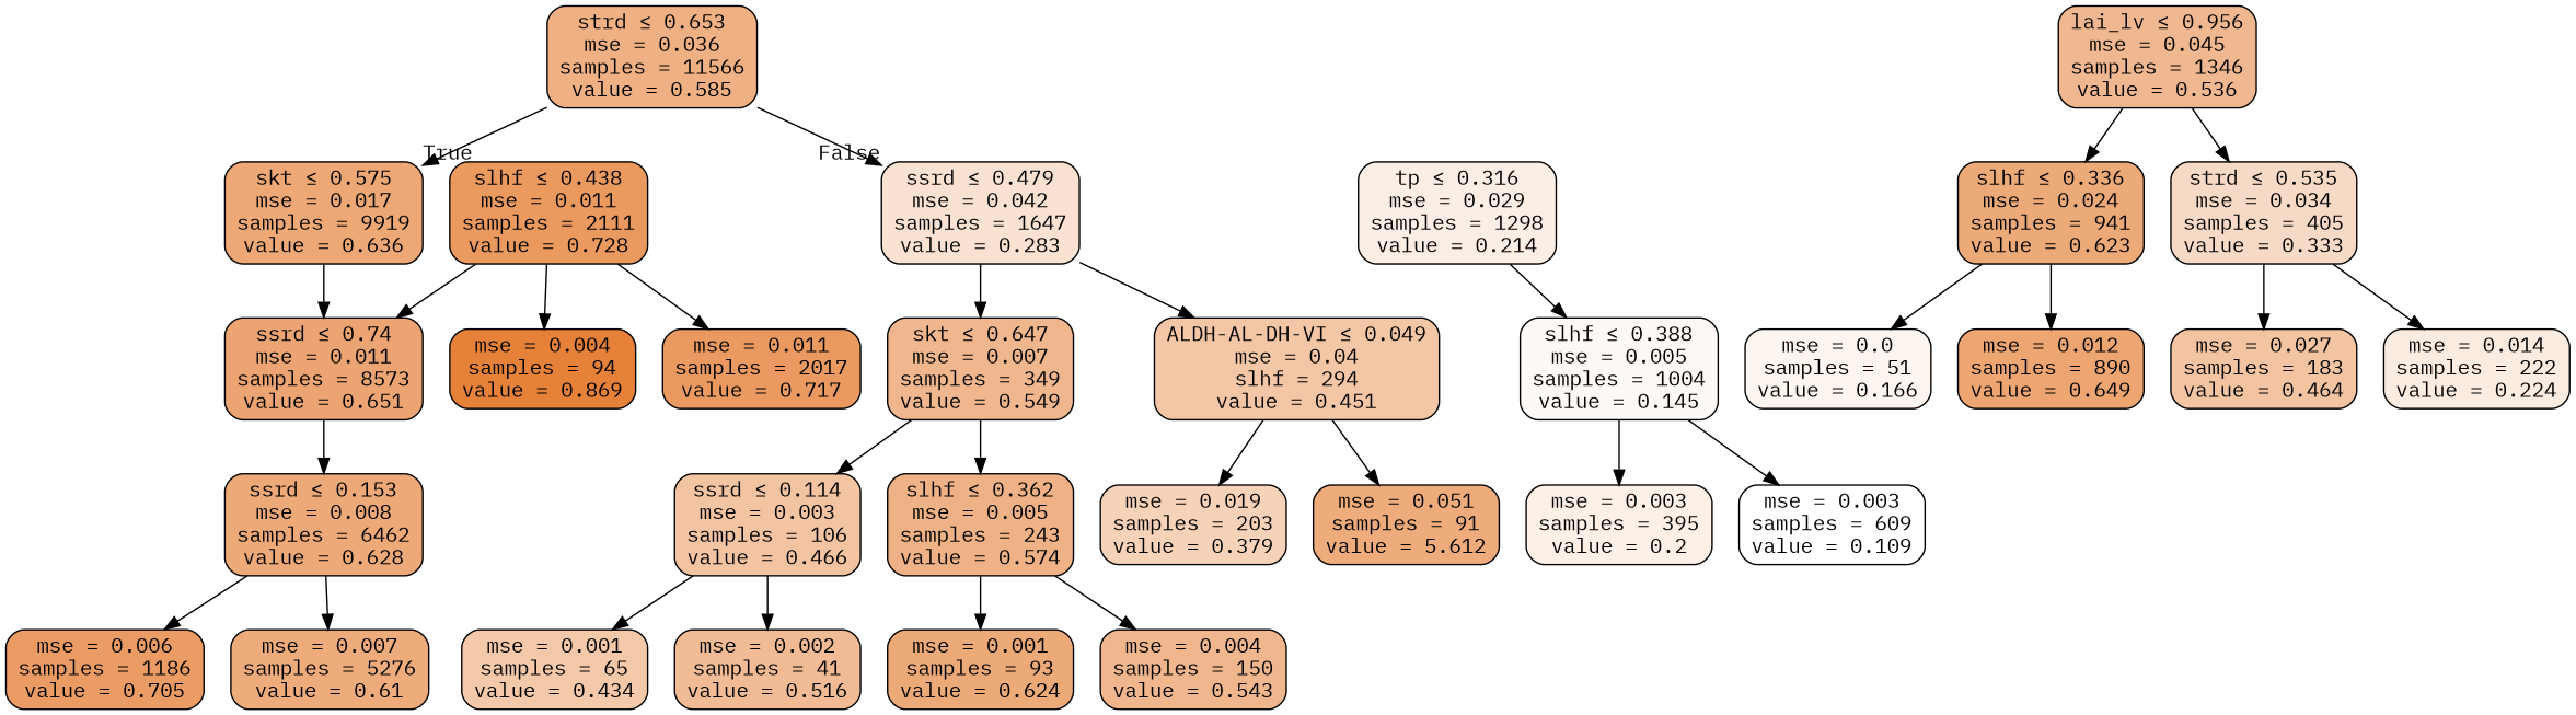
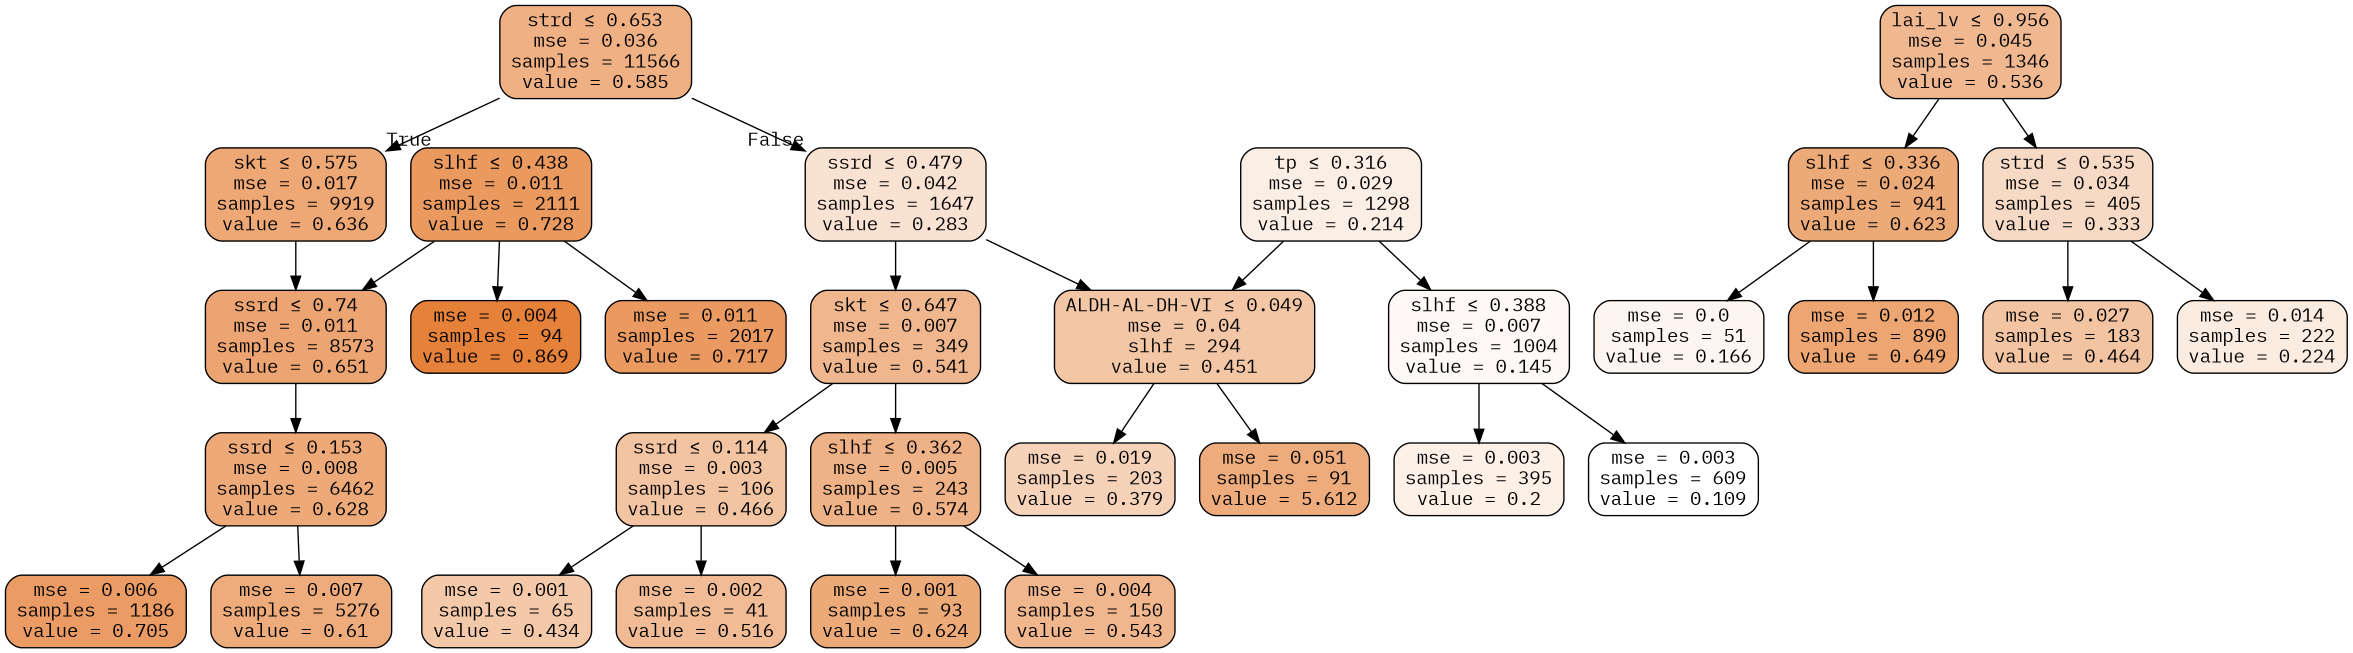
  digraph {
    fontname="IBM Plex Mono"
    node [color=black fillcolor="#edaa79" fontname="IBM Plex Mono" shape=box style="filled, rounded"]
    edge [fontname="IBM Plex Mono"]
    n1 [fillcolor="#efb083" label=<strd &le; 0.653<br/>mse = 0.036<br/>samples = 11566<br/>value = 0.585>]
    n2 [fillcolor="#eda876" label=<skt &le; 0.575<br/>mse = 0.017<br/>samples = 9919<br/>value = 0.636>]
    n3 [fillcolor="#f9e2d2" label=<ssrd &le; 0.479<br/>mse = 0.042<br/>samples = 1647<br/>value = 0.283>]
    n4 [fillcolor="#eca572" label=<ssrd &le; 0.74<br/>mse = 0.011<br/>samples = 8573<br/>value = 0.651>]
-   n5 [fillcolor="#f0b78f" label=<skt &le; 0.647<br/>mse = 0.007<br/>samples = 349<br/>value = 0.549>]
+   n5 [fillcolor="#f0b78f" label=<skt &le; 0.647<br/>mse = 0.007<br/>samples = 349<br/>value = 0.541>]
    n6 [fillcolor="#f3c6a6" label=<ALDH-AL-DH-VI &le; 0.049<br/>mse = 0.04<br/>slhf = 294<br/>value = 0.451>]
    n7 [fillcolor="#eda978" label=<ssrd &le; 0.153<br/>mse = 0.008<br/>samples = 6462<br/>value = 0.628>]
    n8 [fillcolor="#f0b890" label=<lai_lv &le; 0.956<br/>mse = 0.045<br/>samples = 1346<br/>value = 0.536>]
    n9 [label=<slhf &le; 0.336<br/>mse = 0.024<br/>samples = 941<br/>value = 0.623>]
    n10 [fillcolor="#f7dac5" label=<strd &le; 0.535<br/>mse = 0.034<br/>samples = 405<br/>value = 0.333>]
    n11 [fillcolor="#eb9c64" label=<mse = 0.006<br/>samples = 1186<br/>value = 0.705>]
    n12 [fillcolor="#eeac7c" label=<mse = 0.007<br/>samples = 5276<br/>value = 0.61>]
    n13 [fillcolor="#ea995f" label=<slhf &le; 0.438<br/>mse = 0.011<br/>samples = 2111<br/>value = 0.728>]
    n14 [fillcolor="#e58139" label=<mse = 0.004<br/>samples = 94<br/>value = 0.869>]
    n15 [fillcolor="#ea9a61" label=<mse = 0.011<br/>samples = 2017<br/>value = 0.717>]
    n16 [fillcolor="#fdf6f0" label=<mse = 0.0<br/>samples = 51<br/>value = 0.166>]
    n17 [fillcolor="#eda572" label=<mse = 0.012<br/>samples = 890<br/>value = 0.649>]
    n18 [fillcolor="#f3c4a2" label=<mse = 0.027<br/>samples = 183<br/>value = 0.464>]
    n19 [fillcolor="#fbece1" label=<mse = 0.014<br/>samples = 222<br/>value = 0.224>]
    n20 [fillcolor="#efb286" label=<slhf &le; 0.362<br/>mse = 0.005<br/>samples = 243<br/>value = 0.574>]
    n21 [fillcolor="#f3c4a2" label=<ssrd &le; 0.114<br/>mse = 0.003<br/>samples = 106<br/>value = 0.466>]
    n22 [fillcolor="#fbeee4" label=<tp &le; 0.316<br/>mse = 0.029<br/>samples = 1298<br/>value = 0.214>]
-   n23 [fillcolor="#fef9f6" label=<slhf &le; 0.388<br/>mse = 0.005<br/>samples = 1004<br/>value = 0.145>]
+   n23 [fillcolor="#fef9f6" label=<slhf &le; 0.388<br/>mse = 0.007<br/>samples = 1004<br/>value = 0.145>]
    n24 [label=<mse = 0.001<br/>samples = 93<br/>value = 0.624>]
    n25 [fillcolor="#f0b78e" label=<mse = 0.004<br/>samples = 150<br/>value = 0.543>]
    n26 [fillcolor="#f4c9aa" label=<mse = 0.001<br/>samples = 65<br/>value = 0.434>]
    n27 [fillcolor="#f1bc95" label=<mse = 0.002<br/>samples = 41<br/>value = 0.516>]
    n28 [fillcolor="#eeac7c" label=<mse = 0.051<br/>samples = 91<br/>value = 5.612>]
    n29 [fillcolor="#f6d2b9" label=<mse = 0.019<br/>samples = 203<br/>value = 0.379>]
    n30 [fillcolor="#ffffff" label=<mse = 0.003<br/>samples = 609<br/>value = 0.109>]
    n31 [fillcolor="#fcf0e7" label=<mse = 0.003<br/>samples = 395<br/>value = 0.2>]
    n1 -> n2 [headlabel=True labelangle=45 labeldistance=2.5]
    n1 -> n3 [headlabel=False labelangle=-45 labeldistance=2.5]
    n2 -> n4
    n3 -> n5
    n3 -> n6
    n4 -> n7
    n5 -> n20
    n5 -> n21
    n6 -> n28
    n6 -> n29
    n7 -> n11
    n7 -> n12
    n8 -> n9
    n8 -> n10
    n9 -> n16
    n9 -> n17
    n10 -> n18
    n10 -> n19
    n13 -> n4
    n13 -> n14
    n13 -> n15
    n20 -> n24
    n20 -> n25
    n21 -> n26
    n21 -> n27
+   n22 -> n6
    n22 -> n23
    n23 -> n30
    n23 -> n31
  }
